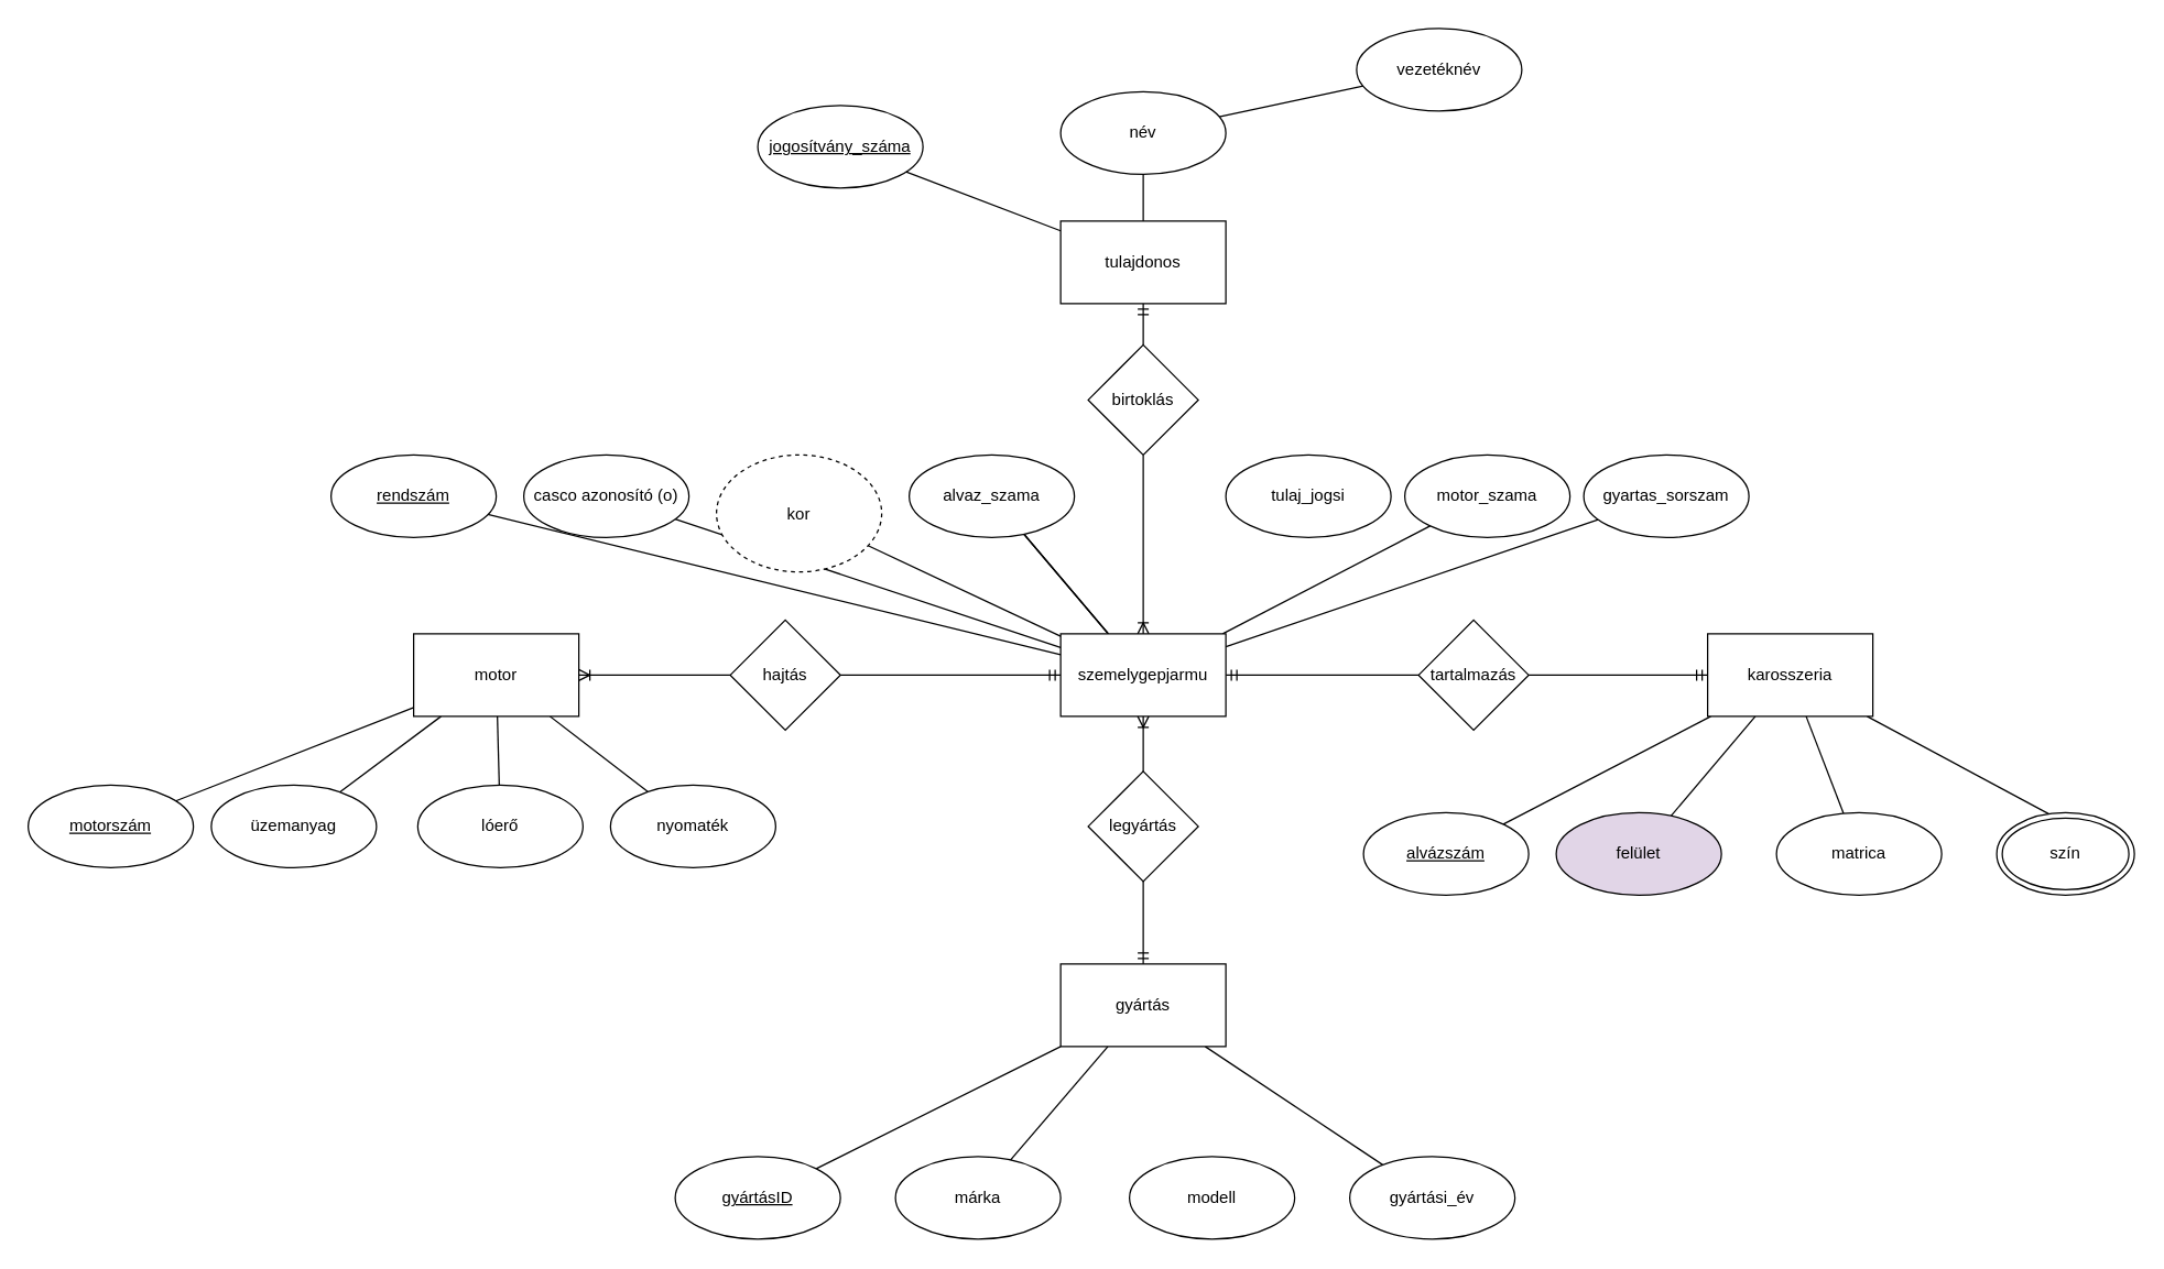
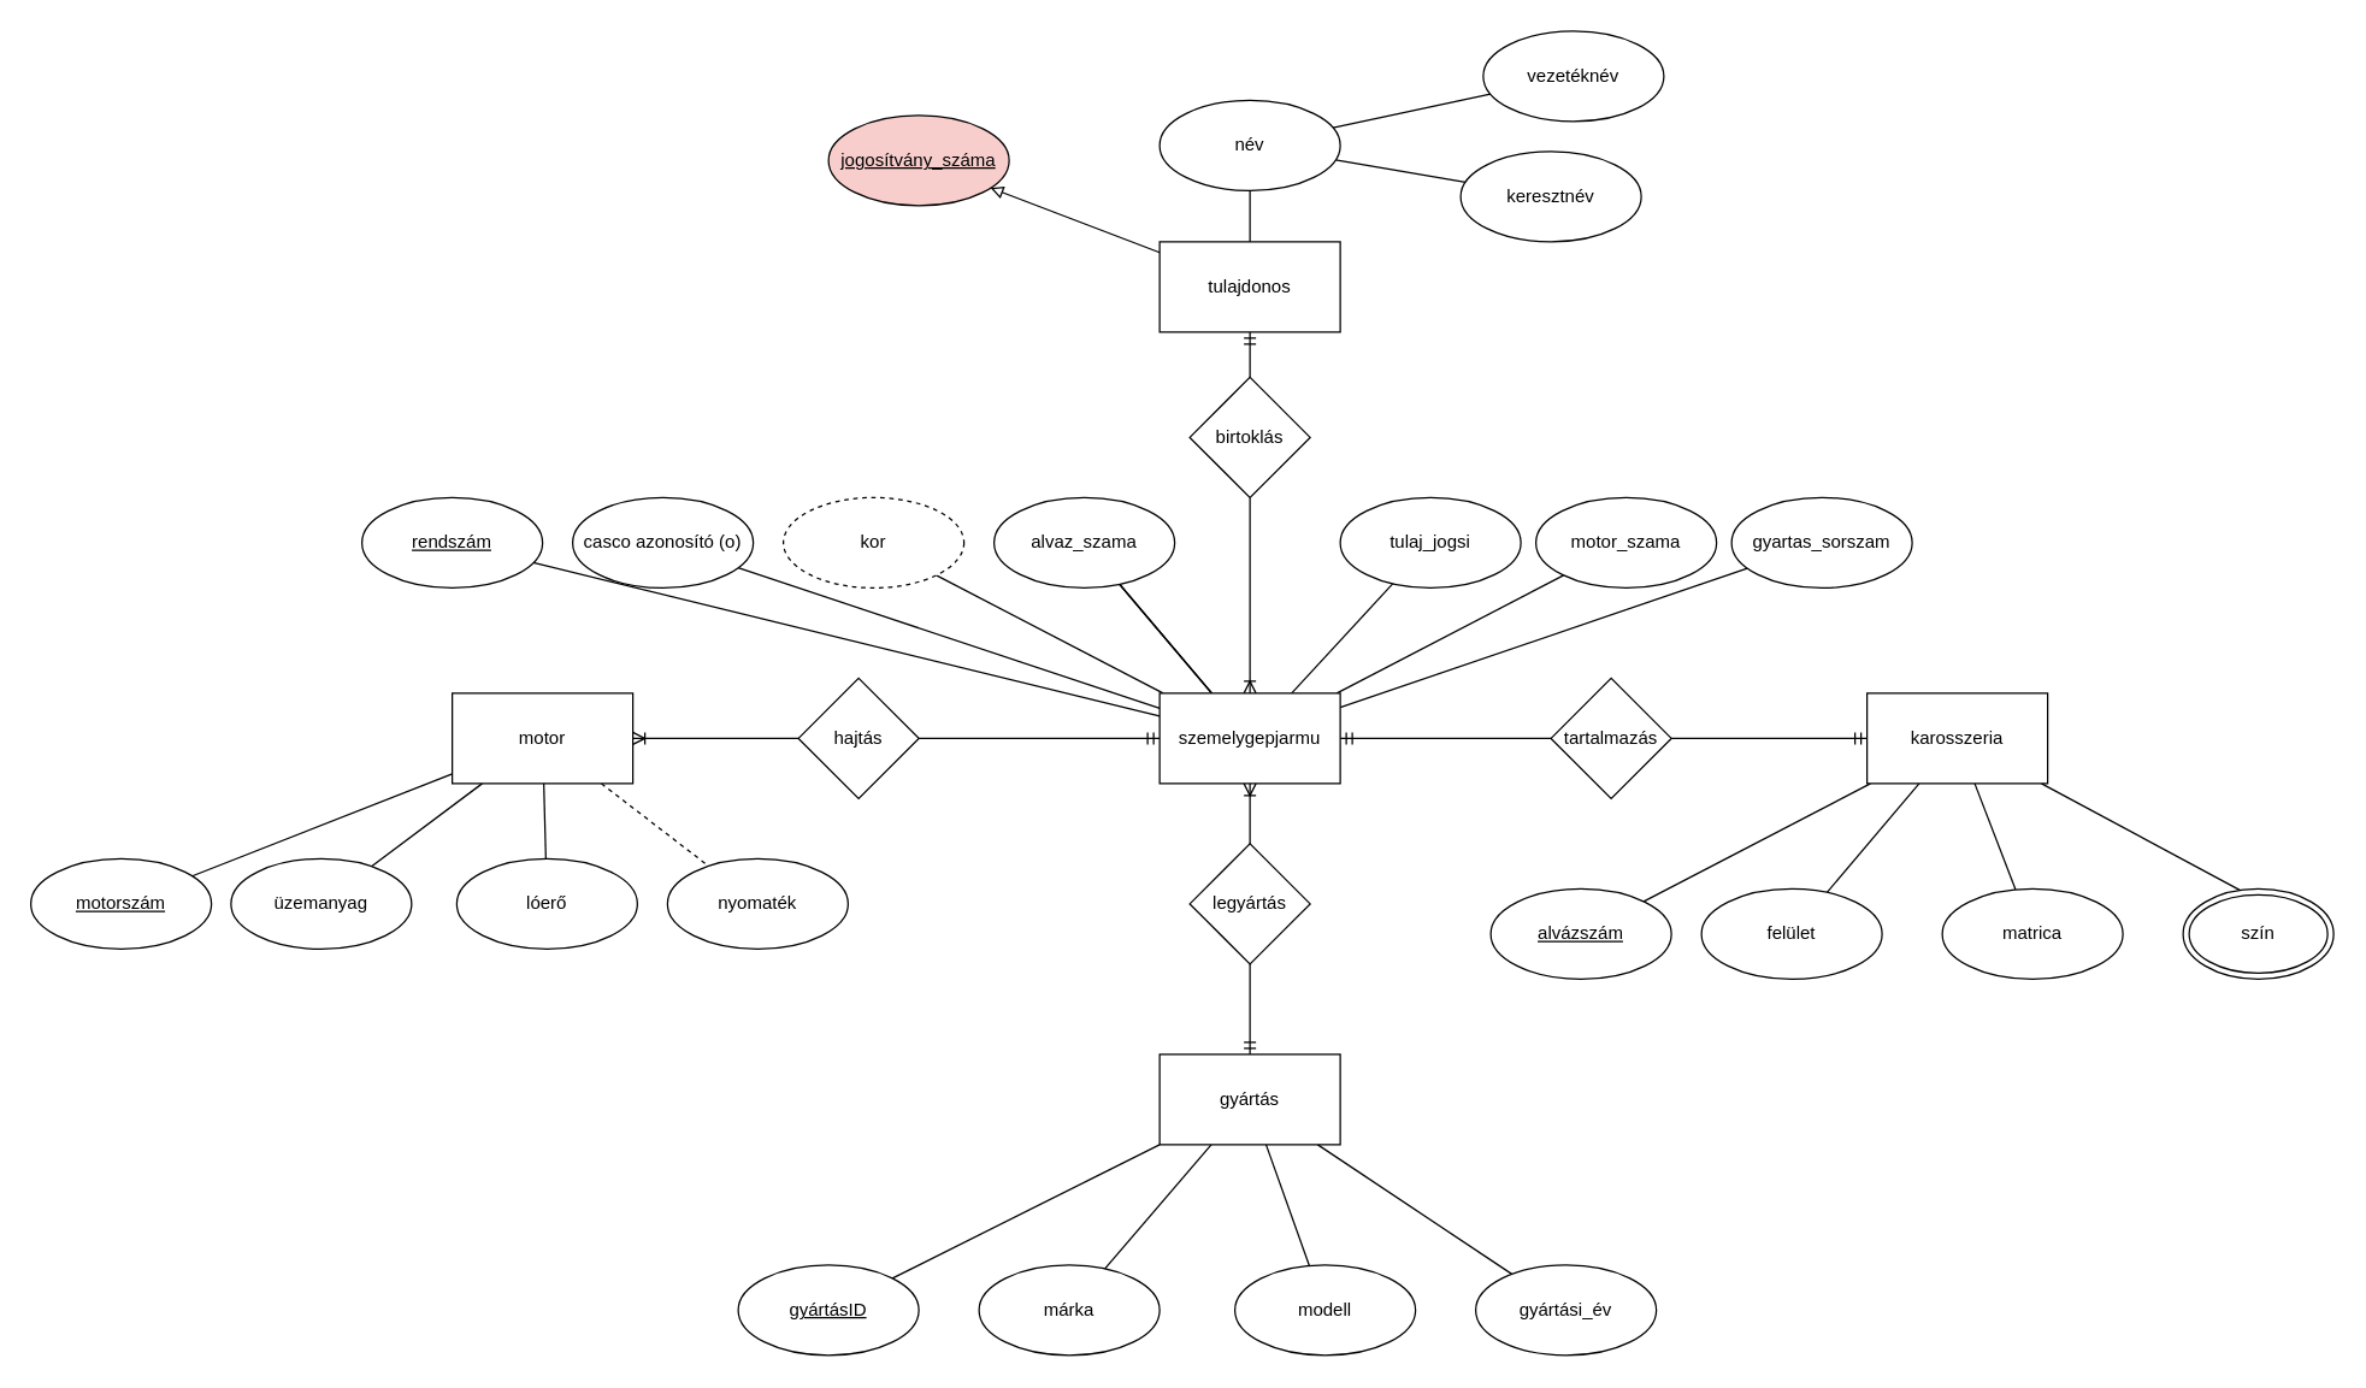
  <mxCell id="0" />
  <mxCell id="1" parent="0" />
  <mxCell id="2" value="" style="rounded=0;orthogonalLoop=1;jettySize=auto;html=1;endArrow=none;endFill=0;startArrow=ERoneToMany;startFill=0;" parent="1" source="15" target="17" edge="1"><mxGeometry relative="1" as="geometry" /></mxCell>
  <mxCell id="3" value="" style="edgeStyle=orthogonalEdgeStyle;rounded=0;orthogonalLoop=1;jettySize=auto;html=1;endArrow=none;endFill=0;startArrow=ERmandOne;startFill=0;" parent="1" source="15" target="22" edge="1"><mxGeometry relative="1" as="geometry" /></mxCell>
  <mxCell id="4" value="" style="edgeStyle=orthogonalEdgeStyle;rounded=0;orthogonalLoop=1;jettySize=auto;html=1;endArrow=none;endFill=0;startArrow=ERmandOne;startFill=0;" parent="1" source="15" target="29" edge="1"><mxGeometry relative="1" as="geometry" /></mxCell>
  <mxCell id="5" value="" style="edgeStyle=orthogonalEdgeStyle;rounded=0;orthogonalLoop=1;jettySize=auto;html=1;endArrow=none;endFill=0;startArrow=ERoneToMany;startFill=0;" parent="1" source="15" target="36" edge="1"><mxGeometry relative="1" as="geometry" /></mxCell>
  <mxCell id="6" value="" style="rounded=0;orthogonalLoop=1;jettySize=auto;html=1;endArrow=none;endFill=0;" parent="1" source="15" target="42" edge="1"><mxGeometry relative="1" as="geometry" /></mxCell>
  <mxCell id="7" value="" style="edgeStyle=none;rounded=0;orthogonalLoop=1;jettySize=auto;html=1;endArrow=none;endFill=0;" parent="1" source="15" target="43" edge="1"><mxGeometry relative="1" as="geometry" /></mxCell>
  <mxCell id="8" value="" style="edgeStyle=none;rounded=0;orthogonalLoop=1;jettySize=auto;html=1;endArrow=none;endFill=0;" parent="1" source="15" target="44" edge="1"><mxGeometry relative="1" as="geometry" /></mxCell>
+ <mxCell id="9" value="" style="edgeStyle=none;rounded=0;orthogonalLoop=1;jettySize=auto;html=1;endArrow=none;endFill=0;" parent="1" source="15" target="45" edge="1"><mxGeometry relative="1" as="geometry" /></mxCell>
  <mxCell id="10" value="" style="edgeStyle=none;rounded=0;orthogonalLoop=1;jettySize=auto;html=1;endArrow=none;endFill=0;" parent="1" source="15" target="46" edge="1"><mxGeometry relative="1" as="geometry" /></mxCell>
  <mxCell id="11" value="" style="edgeStyle=none;rounded=0;orthogonalLoop=1;jettySize=auto;html=1;endArrow=none;endFill=0;" parent="1" source="15" target="47" edge="1"><mxGeometry relative="1" as="geometry" /></mxCell>
  <mxCell id="12" value="" style="edgeStyle=none;rounded=0;orthogonalLoop=1;jettySize=auto;html=1;endArrow=none;endFill=0;" parent="1" source="15" target="47" edge="1"><mxGeometry relative="1" as="geometry" /></mxCell>
  <mxCell id="13" value="" style="edgeStyle=none;rounded=0;orthogonalLoop=1;jettySize=auto;html=1;endArrow=none;endFill=0;" parent="1" source="15" target="47" edge="1"><mxGeometry relative="1" as="geometry" /></mxCell>
  <mxCell id="14" value="" style="edgeStyle=none;rounded=0;orthogonalLoop=1;jettySize=auto;html=1;endArrow=none;endFill=0;" parent="1" source="15" target="48" edge="1"><mxGeometry relative="1" as="geometry" /></mxCell>
  <mxCell id="15" value="szemelygepjarmu" style="rounded=0;whiteSpace=wrap;html=1;" parent="1" vertex="1"><mxGeometry x="770" y="460" width="120" height="60" as="geometry" /></mxCell>
  <mxCell id="16" value="" style="edgeStyle=orthogonalEdgeStyle;rounded=0;orthogonalLoop=1;jettySize=auto;html=1;endArrow=ERmandOne;endFill=0;" parent="1" source="17" target="20" edge="1"><mxGeometry relative="1" as="geometry" /></mxCell>
  <mxCell id="17" value="birtoklás" style="rhombus;whiteSpace=wrap;html=1;rounded=0;" parent="1" vertex="1"><mxGeometry x="790" y="250" width="80" height="80" as="geometry" /></mxCell>
- <mxCell id="18" value="" style="edgeStyle=none;rounded=0;orthogonalLoop=1;jettySize=auto;html=1;endArrow=none;endFill=0;" parent="1" source="20" target="49" edge="1"><mxGeometry relative="1" as="geometry" /></mxCell>
+ <mxCell id="18" value="" style="edgeStyle=none;rounded=0;orthogonalLoop=1;jettySize=auto;html=1;endArrow=block;endFill=0;" parent="1" source="20" target="49" edge="1"><mxGeometry relative="1" as="geometry" /></mxCell>
  <mxCell id="19" value="" style="edgeStyle=none;rounded=0;orthogonalLoop=1;jettySize=auto;html=1;endArrow=none;endFill=0;" parent="1" source="20" target="52" edge="1"><mxGeometry relative="1" as="geometry" /></mxCell>
  <mxCell id="20" value="tulajdonos" style="whiteSpace=wrap;html=1;rounded=0;" parent="1" vertex="1"><mxGeometry x="770" y="160" width="120" height="60" as="geometry" /></mxCell>
  <mxCell id="21" value="" style="edgeStyle=orthogonalEdgeStyle;rounded=0;orthogonalLoop=1;jettySize=auto;html=1;endArrow=ERmandOne;endFill=0;" parent="1" source="22" target="27" edge="1"><mxGeometry relative="1" as="geometry" /></mxCell>
  <mxCell id="22" value="tartalmazás" style="rhombus;whiteSpace=wrap;html=1;rounded=0;" parent="1" vertex="1"><mxGeometry x="1030" y="450" width="80" height="80" as="geometry" /></mxCell>
  <mxCell id="23" value="" style="edgeStyle=none;rounded=0;orthogonalLoop=1;jettySize=auto;html=1;endArrow=none;endFill=0;" parent="1" source="27" target="59" edge="1"><mxGeometry relative="1" as="geometry" /></mxCell>
  <mxCell id="24" value="" style="edgeStyle=none;rounded=0;orthogonalLoop=1;jettySize=auto;html=1;endArrow=none;endFill=0;" parent="1" source="27" target="60" edge="1"><mxGeometry relative="1" as="geometry" /></mxCell>
  <mxCell id="25" value="" style="edgeStyle=none;rounded=0;orthogonalLoop=1;jettySize=auto;html=1;endArrow=none;endFill=0;entryX=0.38;entryY=0.017;entryDx=0;entryDy=0;entryPerimeter=0;" parent="1" source="27" target="61" edge="1"><mxGeometry relative="1" as="geometry"><mxPoint x="1514.599" y="595.778" as="targetPoint" /></mxGeometry></mxCell>
  <mxCell id="26" value="" style="edgeStyle=none;rounded=0;orthogonalLoop=1;jettySize=auto;html=1;endArrow=none;endFill=0;" parent="1" source="27" target="62" edge="1"><mxGeometry relative="1" as="geometry" /></mxCell>
  <mxCell id="27" value="karosszeria" style="whiteSpace=wrap;html=1;rounded=0;" parent="1" vertex="1"><mxGeometry x="1240" y="460" width="120" height="60" as="geometry" /></mxCell>
  <mxCell id="28" value="" style="edgeStyle=orthogonalEdgeStyle;rounded=0;orthogonalLoop=1;jettySize=auto;html=1;endArrow=ERoneToMany;endFill=0;" parent="1" source="29" target="34" edge="1"><mxGeometry relative="1" as="geometry" /></mxCell>
  <mxCell id="29" value="hajtás" style="rhombus;whiteSpace=wrap;html=1;rounded=0;" parent="1" vertex="1"><mxGeometry x="530" y="450" width="80" height="80" as="geometry" /></mxCell>
  <mxCell id="30" value="" style="edgeStyle=none;rounded=0;orthogonalLoop=1;jettySize=auto;html=1;endArrow=none;endFill=0;" parent="1" source="34" target="55" edge="1"><mxGeometry relative="1" as="geometry" /></mxCell>
  <mxCell id="31" value="" style="edgeStyle=none;rounded=0;orthogonalLoop=1;jettySize=auto;html=1;endArrow=none;endFill=0;" parent="1" source="34" target="56" edge="1"><mxGeometry relative="1" as="geometry" /></mxCell>
- <mxCell id="32" value="" style="edgeStyle=none;rounded=0;orthogonalLoop=1;jettySize=auto;html=1;endArrow=none;endFill=0;" parent="1" source="34" target="57" edge="1"><mxGeometry relative="1" as="geometry" /></mxCell>
+ <mxCell id="32" value="" style="edgeStyle=none;rounded=0;orthogonalLoop=1;jettySize=auto;html=1;endArrow=none;endFill=0;dashed=1;" parent="1" source="34" target="57" edge="1"><mxGeometry relative="1" as="geometry" /></mxCell>
  <mxCell id="33" value="" style="edgeStyle=none;rounded=0;orthogonalLoop=1;jettySize=auto;html=1;endArrow=none;endFill=0;" parent="1" source="34" target="58" edge="1"><mxGeometry relative="1" as="geometry" /></mxCell>
  <mxCell id="34" value="motor" style="whiteSpace=wrap;html=1;rounded=0;" parent="1" vertex="1"><mxGeometry x="300" y="460" width="120" height="60" as="geometry" /></mxCell>
  <mxCell id="35" value="" style="edgeStyle=orthogonalEdgeStyle;rounded=0;orthogonalLoop=1;jettySize=auto;html=1;endArrow=ERmandOne;endFill=0;" parent="1" source="36" target="41" edge="1"><mxGeometry relative="1" as="geometry" /></mxCell>
  <mxCell id="36" value="legyártás" style="rhombus;whiteSpace=wrap;html=1;rounded=0;" parent="1" vertex="1"><mxGeometry x="790" y="560" width="80" height="80" as="geometry" /></mxCell>
  <mxCell id="37" value="" style="edgeStyle=none;rounded=0;orthogonalLoop=1;jettySize=auto;html=1;endArrow=none;endFill=0;" parent="1" source="41" target="63" edge="1"><mxGeometry relative="1" as="geometry" /></mxCell>
  <mxCell id="38" value="" style="edgeStyle=none;rounded=0;orthogonalLoop=1;jettySize=auto;html=1;endArrow=none;endFill=0;" parent="1" source="41" target="64" edge="1"><mxGeometry relative="1" as="geometry" /></mxCell>
  <mxCell id="39" value="" style="edgeStyle=none;rounded=0;orthogonalLoop=1;jettySize=auto;html=1;endArrow=none;endFill=0;" parent="1" source="41" target="65" edge="1"><mxGeometry relative="1" as="geometry" /></mxCell>
+ <mxCell id="40" value="" style="edgeStyle=none;rounded=0;orthogonalLoop=1;jettySize=auto;html=1;endArrow=none;endFill=0;" parent="1" source="41" target="66" edge="1"><mxGeometry relative="1" as="geometry" /></mxCell>
  <mxCell id="41" value="gyártás" style="whiteSpace=wrap;html=1;rounded=0;" parent="1" vertex="1"><mxGeometry x="770" y="700" width="120" height="60" as="geometry" /></mxCell>
  <mxCell id="42" value="rendszám" style="ellipse;whiteSpace=wrap;html=1;rounded=0;fontStyle=4" parent="1" vertex="1"><mxGeometry x="240" y="330" width="120" height="60" as="geometry" /></mxCell>
- <mxCell id="43" value="kor" style="ellipse;whiteSpace=wrap;html=1;rounded=0;dashed=1;" parent="1" vertex="1"><mxGeometry x="520" y="330" width="120" height="85" as="geometry" /></mxCell>
+ <mxCell id="43" value="kor" style="ellipse;whiteSpace=wrap;html=1;rounded=0;dashed=1;" parent="1" vertex="1"><mxGeometry x="520" y="330" width="120" height="60" as="geometry" /></mxCell>
  <mxCell id="44" value="casco azonosító (o)" style="ellipse;whiteSpace=wrap;html=1;rounded=0;" parent="1" vertex="1"><mxGeometry x="380" y="330" width="120" height="60" as="geometry" /></mxCell>
  <mxCell id="45" value="tulaj_jogsi" style="ellipse;whiteSpace=wrap;html=1;rounded=0;strokeColor=default;" parent="1" vertex="1"><mxGeometry x="890" y="330" width="120" height="60" as="geometry" /></mxCell>
  <mxCell id="46" value="motor_szama" style="ellipse;whiteSpace=wrap;html=1;rounded=0;" parent="1" vertex="1"><mxGeometry x="1020" y="330" width="120" height="60" as="geometry" /></mxCell>
  <mxCell id="47" value="alvaz_szama" style="ellipse;whiteSpace=wrap;html=1;rounded=0;" parent="1" vertex="1"><mxGeometry x="660" y="330" width="120" height="60" as="geometry" /></mxCell>
  <mxCell id="48" value="gyartas_sorszam" style="ellipse;whiteSpace=wrap;html=1;rounded=0;" parent="1" vertex="1"><mxGeometry x="1150" y="330" width="120" height="60" as="geometry" /></mxCell>
- <mxCell id="49" value="jogosítvány_száma" style="ellipse;whiteSpace=wrap;html=1;rounded=0;fontStyle=4" parent="1" vertex="1"><mxGeometry x="550" y="76" width="120" height="60" as="geometry" /></mxCell>
+ <mxCell id="49" value="jogosítvány_száma" style="ellipse;whiteSpace=wrap;html=1;rounded=0;fontStyle=4;fillColor=#f8cecc;" parent="1" vertex="1"><mxGeometry x="550" y="76" width="120" height="60" as="geometry" /></mxCell>
  <mxCell id="50" value="" style="edgeStyle=none;rounded=0;orthogonalLoop=1;jettySize=auto;html=1;endArrow=none;endFill=0;" parent="1" source="52" target="53" edge="1"><mxGeometry relative="1" as="geometry" /></mxCell>
+ <mxCell id="51" value="" style="edgeStyle=none;rounded=0;orthogonalLoop=1;jettySize=auto;html=1;endArrow=none;endFill=0;" parent="1" source="52" target="54" edge="1"><mxGeometry relative="1" as="geometry" /></mxCell>
  <mxCell id="52" value="név" style="ellipse;whiteSpace=wrap;html=1;rounded=0;" parent="1" vertex="1"><mxGeometry x="770" y="66" width="120" height="60" as="geometry" /></mxCell>
  <mxCell id="53" value="vezetéknév" style="ellipse;whiteSpace=wrap;html=1;rounded=0;" parent="1" vertex="1"><mxGeometry x="985" y="20" width="120" height="60" as="geometry" /></mxCell>
+ <mxCell id="54" value="keresztnév" style="ellipse;whiteSpace=wrap;html=1;rounded=0;" parent="1" vertex="1"><mxGeometry x="970" width="120" height="60" as="geometry" y="100" /></mxCell>
  <mxCell id="55" value="motorszám" style="ellipse;whiteSpace=wrap;html=1;rounded=0;fontStyle=4" parent="1" vertex="1"><mxGeometry x="20" y="570" width="120" height="60" as="geometry" /></mxCell>
  <mxCell id="56" value="üzemanyag" style="ellipse;whiteSpace=wrap;html=1;rounded=0;" parent="1" vertex="1"><mxGeometry x="153" y="570" width="120" height="60" as="geometry" /></mxCell>
  <mxCell id="57" value="nyomaték" style="ellipse;whiteSpace=wrap;html=1;rounded=0;" parent="1" vertex="1"><mxGeometry x="443" y="570" width="120" height="60" as="geometry" /></mxCell>
  <mxCell id="58" value="lóerő" style="ellipse;whiteSpace=wrap;html=1;rounded=0;" parent="1" vertex="1"><mxGeometry x="303" y="570" width="120" height="60" as="geometry" /></mxCell>
  <mxCell id="59" value="alvázszám" style="ellipse;whiteSpace=wrap;html=1;rounded=0;fontStyle=4" parent="1" vertex="1"><mxGeometry x="990" y="590" width="120" height="60" as="geometry" /></mxCell>
- <mxCell id="60" value="felület" style="ellipse;whiteSpace=wrap;html=1;rounded=0;fillColor=#e1d5e7;" parent="1" vertex="1"><mxGeometry x="1130" y="590" width="120" height="60" as="geometry" /></mxCell>
+ <mxCell id="60" value="felület" style="ellipse;whiteSpace=wrap;html=1;rounded=0;" parent="1" vertex="1"><mxGeometry x="1130" y="590" width="120" height="60" as="geometry" /></mxCell>
  <mxCell id="61" value="szín" style="ellipse;shape=doubleEllipse;whiteSpace=wrap;html=1;strokeColor=default;" parent="1" vertex="1"><mxGeometry x="1450" y="590" width="100" height="60" as="geometry" /></mxCell>
  <mxCell id="62" value="matrica" style="ellipse;whiteSpace=wrap;html=1;rounded=0;" parent="1" vertex="1"><mxGeometry x="1290" y="590" width="120" height="60" as="geometry" /></mxCell>
  <mxCell id="63" value="gyártásID" style="ellipse;whiteSpace=wrap;html=1;rounded=0;fontStyle=4" parent="1" vertex="1"><mxGeometry x="490" y="840" width="120" height="60" as="geometry" /></mxCell>
  <mxCell id="64" value="márka" style="ellipse;whiteSpace=wrap;html=1;rounded=0;" parent="1" vertex="1"><mxGeometry x="650" y="840" width="120" height="60" as="geometry" /></mxCell>
  <mxCell id="65" value="gyártási_év" style="ellipse;whiteSpace=wrap;html=1;rounded=0;" parent="1" vertex="1"><mxGeometry x="980" y="840" width="120" height="60" as="geometry" /></mxCell>
  <mxCell id="66" value="modell" style="ellipse;whiteSpace=wrap;html=1;rounded=0;" parent="1" vertex="1"><mxGeometry x="820" y="840" width="120" height="60" as="geometry" /></mxCell>
